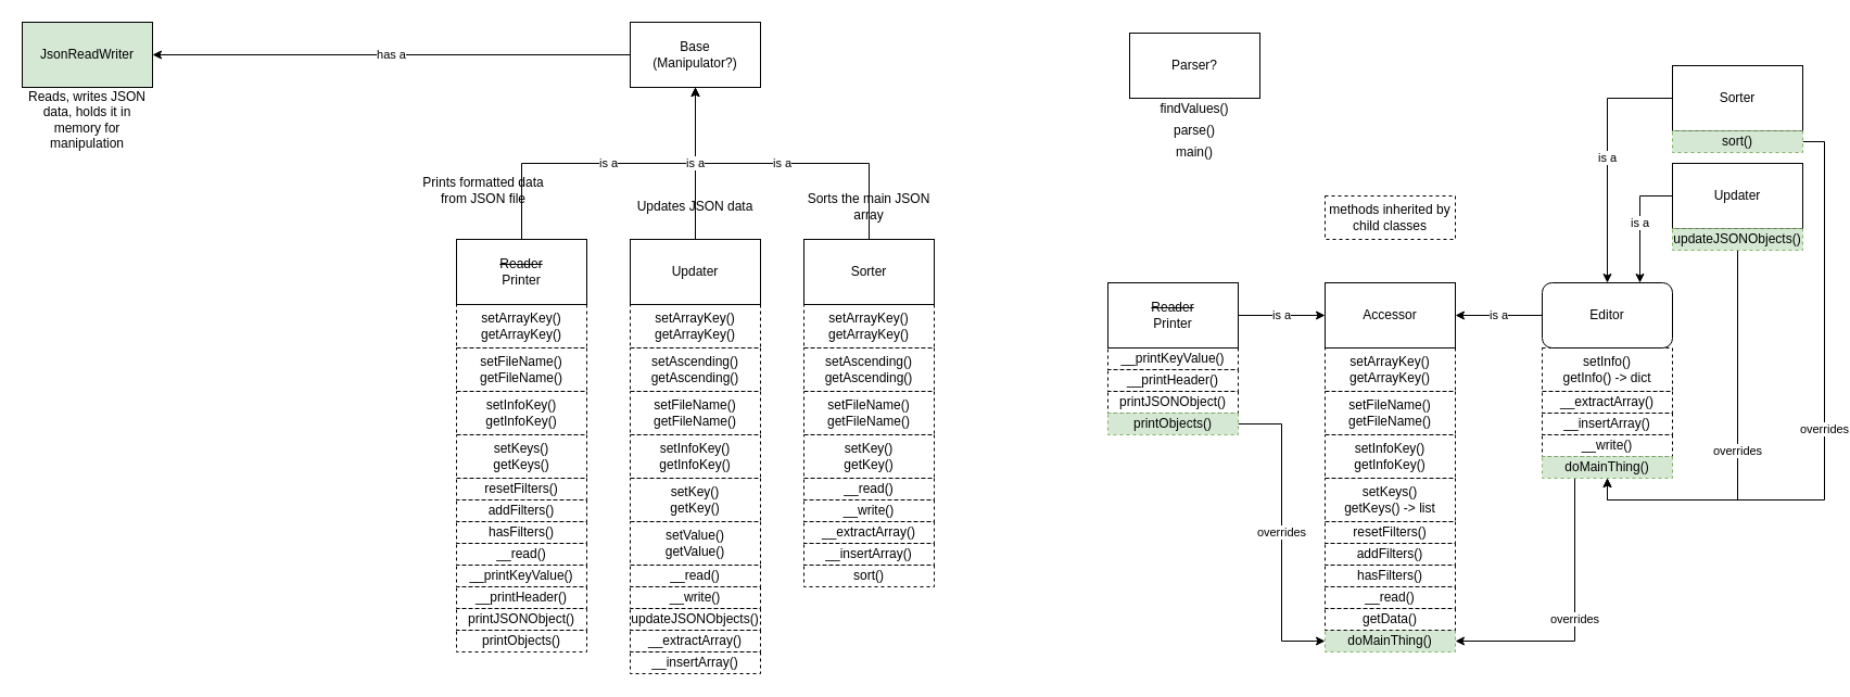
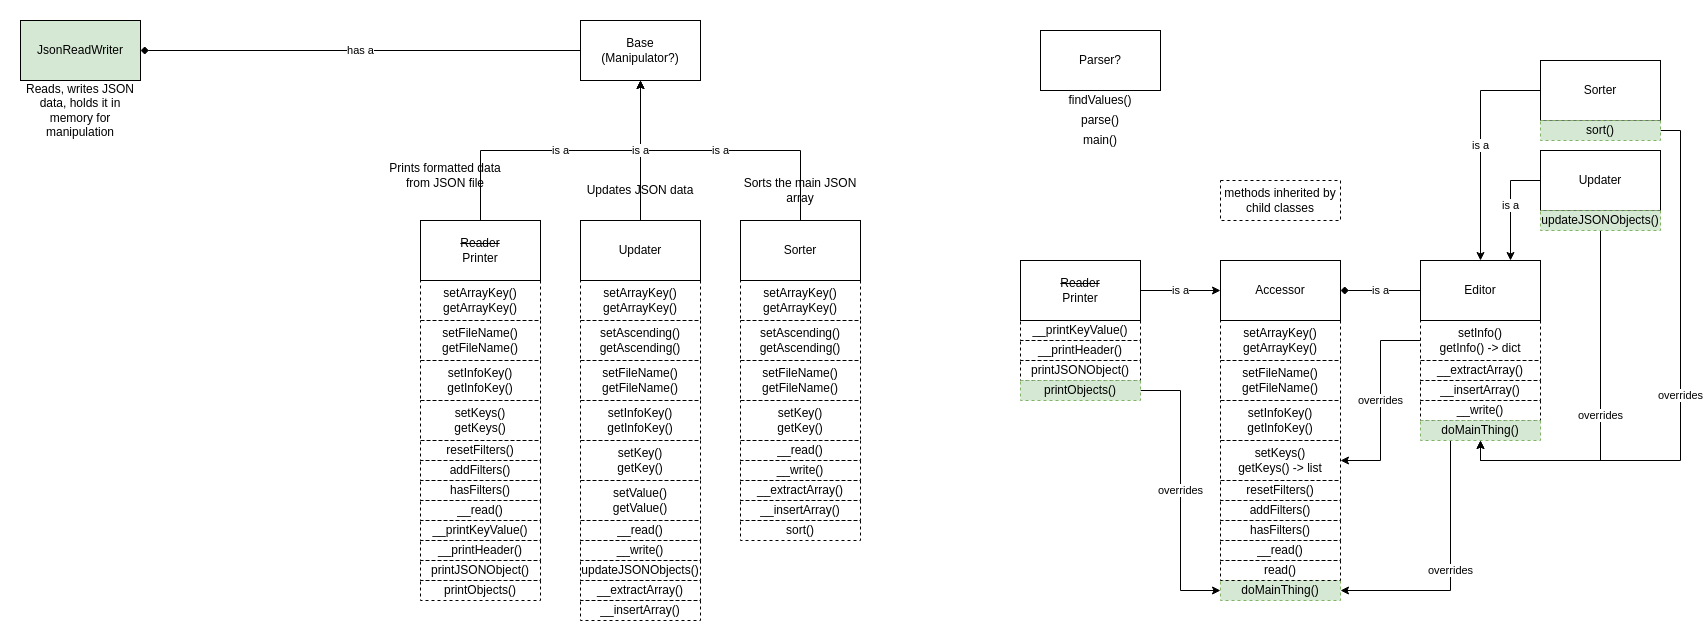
  <mxCell id="0" />
  <mxCell id="1" parent="0" />
  <mxCell id="2" value="JsonReadWriter" style="rounded=0;whiteSpace=wrap;html=1;fillColor=#d5e8d4;" vertex="1" parent="1"><mxGeometry x="20" y="20" width="120" height="60" as="geometry" /></mxCell>
  <mxCell id="3" value="Reads, writes JSON data, holds it in memory for manipulation" style="text;html=1;align=center;verticalAlign=middle;whiteSpace=wrap;rounded=0;" vertex="1" parent="1"><mxGeometry x="20" y="80" width="120" height="60" as="geometry" /></mxCell>
  <mxCell id="4" value="is a" style="edgeStyle=orthogonalEdgeStyle;rounded=0;orthogonalLoop=1;jettySize=auto;html=1;entryX=0.5;entryY=1;entryDx=0;entryDy=0;exitX=0.5;exitY=0;exitDx=0;exitDy=0;" edge="1" parent="1" source="8" target="7"><mxGeometry relative="1" as="geometry" /></mxCell>
  <mxCell id="5" value="is a" style="edgeStyle=orthogonalEdgeStyle;rounded=0;orthogonalLoop=1;jettySize=auto;html=1;exitX=0.5;exitY=0;exitDx=0;exitDy=0;entryX=0.5;entryY=1;entryDx=0;entryDy=0;" edge="1" parent="1" source="12" target="7"><mxGeometry relative="1" as="geometry" /></mxCell>
- <mxCell id="6" value="has a" style="edgeStyle=orthogonalEdgeStyle;rounded=0;orthogonalLoop=1;jettySize=auto;html=1;exitX=0;exitY=0.5;exitDx=0;exitDy=0;entryX=1;entryY=0.5;entryDx=0;entryDy=0;" edge="1" parent="1" source="7" target="2"><mxGeometry relative="1" as="geometry" /></mxCell>
+ <mxCell id="6" value="has a" style="edgeStyle=orthogonalEdgeStyle;rounded=0;orthogonalLoop=1;jettySize=auto;html=1;exitX=0;exitY=0.5;exitDx=0;exitDy=0;entryX=1;entryY=0.5;entryDx=0;entryDy=0;endArrow=diamond;" edge="1" parent="1" source="7" target="2"><mxGeometry relative="1" as="geometry" /></mxCell>
  <mxCell id="7" value="Base&lt;div&gt;(Manipulator?)&lt;/div&gt;" style="rounded=0;whiteSpace=wrap;html=1;" vertex="1" parent="1"><mxGeometry x="580" y="20" width="120" height="60" as="geometry" /></mxCell>
  <mxCell id="8" value="&lt;strike&gt;Reader&lt;/strike&gt;&lt;div&gt;Printer&lt;/div&gt;" style="rounded=0;whiteSpace=wrap;html=1;" vertex="1" parent="1"><mxGeometry x="420" y="220" width="120" height="60" as="geometry" /></mxCell>
  <mxCell id="9" value="Prints formatted data from JSON file" style="text;html=1;align=center;verticalAlign=middle;whiteSpace=wrap;rounded=0;" vertex="1" parent="1"><mxGeometry x="385" y="145" width="120" height="60" as="geometry" /></mxCell>
  <mxCell id="10" value="Updates JSON data" style="text;html=1;align=center;verticalAlign=middle;whiteSpace=wrap;rounded=0;" vertex="1" parent="1"><mxGeometry x="580" y="160" width="120" height="60" as="geometry" /></mxCell>
  <mxCell id="11" value="Updater" style="rounded=0;whiteSpace=wrap;html=1;" vertex="1" parent="1"><mxGeometry x="580" y="220" width="120" height="60" as="geometry" /></mxCell>
  <mxCell id="12" value="Sorter" style="rounded=0;whiteSpace=wrap;html=1;" vertex="1" parent="1"><mxGeometry x="740" y="220" width="120" height="60" as="geometry" /></mxCell>
  <mxCell id="13" value="Sorts the main JSON array" style="text;html=1;align=center;verticalAlign=middle;whiteSpace=wrap;rounded=0;" vertex="1" parent="1"><mxGeometry x="740" y="160" width="120" height="60" as="geometry" /></mxCell>
  <mxCell id="14" value="is a" style="edgeStyle=orthogonalEdgeStyle;rounded=0;orthogonalLoop=1;jettySize=auto;html=1;exitX=0.5;exitY=0;exitDx=0;exitDy=0;entryX=0.5;entryY=1;entryDx=0;entryDy=0;" edge="1" parent="1" source="11" target="7"><mxGeometry relative="1" as="geometry" /></mxCell>
  <mxCell id="15" value="Parser?" style="rounded=0;whiteSpace=wrap;html=1;" vertex="1" parent="1"><mxGeometry x="1040" y="30" width="120" height="60" as="geometry" /></mxCell>
  <mxCell id="16" value="setFileName()&lt;div&gt;getFileName()&lt;/div&gt;" style="text;html=1;align=center;verticalAlign=middle;whiteSpace=wrap;rounded=0;strokeColor=default;dashed=1;" vertex="1" parent="1"><mxGeometry x="420" y="320" width="120" height="40" as="geometry" /></mxCell>
  <mxCell id="17" value="setArrayKey()&lt;div&gt;getArrayKey()&lt;/div&gt;" style="text;html=1;align=center;verticalAlign=middle;whiteSpace=wrap;rounded=0;strokeColor=default;dashed=1;" vertex="1" parent="1"><mxGeometry x="420" y="280" width="120" height="40" as="geometry" /></mxCell>
  <mxCell id="18" value="setKeys()&lt;div&gt;getKeys()&lt;/div&gt;" style="text;html=1;align=center;verticalAlign=middle;whiteSpace=wrap;rounded=0;strokeColor=default;dashed=1;" vertex="1" parent="1"><mxGeometry x="420" y="400" width="120" height="40" as="geometry" /></mxCell>
  <mxCell id="19" value="setInfoKey()&lt;div&gt;getInfoKey()&lt;/div&gt;" style="text;html=1;align=center;verticalAlign=middle;whiteSpace=wrap;rounded=0;strokeColor=default;dashed=1;" vertex="1" parent="1"><mxGeometry x="420" y="360" width="120" height="40" as="geometry" /></mxCell>
  <mxCell id="20" value="resetFilters()" style="text;html=1;align=center;verticalAlign=middle;whiteSpace=wrap;rounded=0;strokeColor=default;dashed=1;" vertex="1" parent="1"><mxGeometry x="420" y="440" width="120" height="20" as="geometry" /></mxCell>
  <mxCell id="21" value="addFilters()" style="text;html=1;align=center;verticalAlign=middle;whiteSpace=wrap;rounded=0;strokeColor=default;dashed=1;" vertex="1" parent="1"><mxGeometry x="420" y="460" width="120" height="20" as="geometry" /></mxCell>
  <mxCell id="22" value="hasFilters()" style="text;html=1;align=center;verticalAlign=middle;whiteSpace=wrap;rounded=0;strokeColor=default;dashed=1;" vertex="1" parent="1"><mxGeometry x="420" y="480" width="120" height="20" as="geometry" /></mxCell>
  <mxCell id="23" value="__read()" style="text;html=1;align=center;verticalAlign=middle;whiteSpace=wrap;rounded=0;strokeColor=default;dashed=1;" vertex="1" parent="1"><mxGeometry x="420" y="500" width="120" height="20" as="geometry" /></mxCell>
  <mxCell id="24" value="__printKeyValue()" style="text;html=1;align=center;verticalAlign=middle;whiteSpace=wrap;rounded=0;strokeColor=default;dashed=1;" vertex="1" parent="1"><mxGeometry x="420" y="520" width="120" height="20" as="geometry" /></mxCell>
  <mxCell id="25" value="__printHeader()" style="text;html=1;align=center;verticalAlign=middle;whiteSpace=wrap;rounded=0;strokeColor=default;dashed=1;" vertex="1" parent="1"><mxGeometry x="420" y="540" width="120" height="20" as="geometry" /></mxCell>
  <mxCell id="26" value="printJSONObject()" style="text;html=1;align=center;verticalAlign=middle;whiteSpace=wrap;rounded=0;strokeColor=default;dashed=1;" vertex="1" parent="1"><mxGeometry x="420" y="560" width="120" height="20" as="geometry" /></mxCell>
  <mxCell id="27" value="printObjects()" style="text;html=1;align=center;verticalAlign=middle;whiteSpace=wrap;rounded=0;strokeColor=default;dashed=1;" vertex="1" parent="1"><mxGeometry x="420" y="580" width="120" height="20" as="geometry" /></mxCell>
  <mxCell id="28" value="findValues()" style="text;html=1;align=center;verticalAlign=middle;whiteSpace=wrap;rounded=0;" vertex="1" parent="1"><mxGeometry x="1040" y="90" width="120" height="20" as="geometry" /></mxCell>
  <mxCell id="29" value="parse()" style="text;html=1;align=center;verticalAlign=middle;whiteSpace=wrap;rounded=0;" vertex="1" parent="1"><mxGeometry x="1040" y="110" width="120" height="20" as="geometry" /></mxCell>
  <mxCell id="30" value="main()" style="text;html=1;align=center;verticalAlign=middle;whiteSpace=wrap;rounded=0;" vertex="1" parent="1"><mxGeometry x="1040" y="130" width="120" height="20" as="geometry" /></mxCell>
  <mxCell id="31" value="setFileName()&lt;div&gt;getFileName()&lt;/div&gt;" style="text;html=1;align=center;verticalAlign=middle;whiteSpace=wrap;rounded=0;strokeColor=default;dashed=1;" vertex="1" parent="1"><mxGeometry x="580" y="360" width="120" height="40" as="geometry" /></mxCell>
  <mxCell id="32" value="setKey()&lt;div&gt;getKey()&lt;/div&gt;" style="text;html=1;align=center;verticalAlign=middle;whiteSpace=wrap;rounded=0;strokeColor=default;dashed=1;" vertex="1" parent="1"><mxGeometry x="580" y="440" width="120" height="40" as="geometry" /></mxCell>
  <mxCell id="33" value="setValue()&lt;div&gt;getValue()&lt;/div&gt;" style="text;html=1;align=center;verticalAlign=middle;whiteSpace=wrap;rounded=0;strokeColor=default;dashed=1;" vertex="1" parent="1"><mxGeometry x="580" y="480" width="120" height="40" as="geometry" /></mxCell>
  <mxCell id="34" value="setInfoKey()&lt;div&gt;getInfoKey()&lt;/div&gt;" style="text;html=1;align=center;verticalAlign=middle;whiteSpace=wrap;rounded=0;strokeColor=default;dashed=1;" vertex="1" parent="1"><mxGeometry x="580" y="400" width="120" height="40" as="geometry" /></mxCell>
  <mxCell id="35" value="setArrayKey()&lt;div&gt;getArrayKey()&lt;/div&gt;" style="text;html=1;align=center;verticalAlign=middle;whiteSpace=wrap;rounded=0;strokeColor=default;dashed=1;" vertex="1" parent="1"><mxGeometry x="580" y="280" width="120" height="40" as="geometry" /></mxCell>
  <mxCell id="36" value="setAscending()&lt;br&gt;&lt;div&gt;&lt;span style=&quot;background-color: initial;&quot;&gt;getAscending&lt;/span&gt;()&lt;/div&gt;" style="text;html=1;align=center;verticalAlign=middle;whiteSpace=wrap;rounded=0;strokeColor=default;dashed=1;" vertex="1" parent="1"><mxGeometry x="580" y="320" width="120" height="40" as="geometry" /></mxCell>
  <mxCell id="37" value="__extractArray()" style="text;html=1;align=center;verticalAlign=middle;whiteSpace=wrap;rounded=0;strokeColor=default;dashed=1;" vertex="1" parent="1"><mxGeometry x="580" y="580" width="120" height="20" as="geometry" /></mxCell>
  <mxCell id="38" value="__insertArray()" style="text;html=1;align=center;verticalAlign=middle;whiteSpace=wrap;rounded=0;strokeColor=default;dashed=1;" vertex="1" parent="1"><mxGeometry x="580" y="600" width="120" height="20" as="geometry" /></mxCell>
  <mxCell id="39" value="__read()" style="text;html=1;align=center;verticalAlign=middle;whiteSpace=wrap;rounded=0;strokeColor=default;dashed=1;" vertex="1" parent="1"><mxGeometry x="580" y="520" width="120" height="20" as="geometry" /></mxCell>
  <mxCell id="40" value="updateJSONObjects()" style="text;html=1;align=center;verticalAlign=middle;whiteSpace=wrap;rounded=0;strokeColor=default;dashed=1;" vertex="1" parent="1"><mxGeometry x="580" y="560" width="120" height="20" as="geometry" /></mxCell>
  <mxCell id="41" value="__write()" style="text;html=1;align=center;verticalAlign=middle;whiteSpace=wrap;rounded=0;strokeColor=default;dashed=1;" vertex="1" parent="1"><mxGeometry x="580" y="540" width="120" height="20" as="geometry" /></mxCell>
  <mxCell id="42" value="setFileName()&lt;div&gt;getFileName()&lt;/div&gt;" style="text;html=1;align=center;verticalAlign=middle;whiteSpace=wrap;rounded=0;strokeColor=default;dashed=1;" vertex="1" parent="1"><mxGeometry x="740" y="360" width="120" height="40" as="geometry" /></mxCell>
  <mxCell id="43" value="setArrayKey()&lt;div&gt;getArrayKey()&lt;/div&gt;" style="text;html=1;align=center;verticalAlign=middle;whiteSpace=wrap;rounded=0;strokeColor=default;dashed=1;" vertex="1" parent="1"><mxGeometry x="740" y="280" width="120" height="40" as="geometry" /></mxCell>
  <mxCell id="44" value="setAscending()&lt;br&gt;&lt;div&gt;&lt;span style=&quot;background-color: initial;&quot;&gt;getAscending&lt;/span&gt;()&lt;/div&gt;" style="text;html=1;align=center;verticalAlign=middle;whiteSpace=wrap;rounded=0;strokeColor=default;dashed=1;" vertex="1" parent="1"><mxGeometry x="740" y="320" width="120" height="40" as="geometry" /></mxCell>
  <mxCell id="45" value="setKey()&lt;div&gt;getKey()&lt;/div&gt;" style="text;html=1;align=center;verticalAlign=middle;whiteSpace=wrap;rounded=0;strokeColor=default;dashed=1;" vertex="1" parent="1"><mxGeometry x="740" y="400" width="120" height="40" as="geometry" /></mxCell>
  <mxCell id="46" value="__extractArray()" style="text;html=1;align=center;verticalAlign=middle;whiteSpace=wrap;rounded=0;strokeColor=default;dashed=1;" vertex="1" parent="1"><mxGeometry x="740" y="480" width="120" height="20" as="geometry" /></mxCell>
  <mxCell id="47" value="__insertArray()" style="text;html=1;align=center;verticalAlign=middle;whiteSpace=wrap;rounded=0;strokeColor=default;dashed=1;" vertex="1" parent="1"><mxGeometry x="740" y="500" width="120" height="20" as="geometry" /></mxCell>
  <mxCell id="48" value="__read()" style="text;html=1;align=center;verticalAlign=middle;whiteSpace=wrap;rounded=0;strokeColor=default;dashed=1;" vertex="1" parent="1"><mxGeometry x="740" y="440" width="120" height="20" as="geometry" /></mxCell>
  <mxCell id="49" value="__write()" style="text;html=1;align=center;verticalAlign=middle;whiteSpace=wrap;rounded=0;strokeColor=default;dashed=1;" vertex="1" parent="1"><mxGeometry x="740" y="460" width="120" height="20" as="geometry" /></mxCell>
  <mxCell id="50" value="sort()" style="text;html=1;align=center;verticalAlign=middle;whiteSpace=wrap;rounded=0;strokeColor=default;dashed=1;" vertex="1" parent="1"><mxGeometry x="740" y="520" width="120" height="20" as="geometry" /></mxCell>
  <mxCell id="51" value="setArrayKey()&lt;div&gt;getArrayKey()&lt;/div&gt;" style="text;html=1;align=center;verticalAlign=middle;whiteSpace=wrap;rounded=0;strokeColor=default;dashed=1;" vertex="1" parent="1"><mxGeometry x="1220" y="320" width="120" height="40" as="geometry" /></mxCell>
  <mxCell id="52" value="setFileName()&lt;div&gt;getFileName()&lt;/div&gt;" style="text;html=1;align=center;verticalAlign=middle;whiteSpace=wrap;rounded=0;strokeColor=default;dashed=1;" vertex="1" parent="1"><mxGeometry x="1220" y="360" width="120" height="40" as="geometry" /></mxCell>
  <mxCell id="53" value="setKeys()&lt;div&gt;getKeys() -&amp;gt; list&lt;/div&gt;" style="text;html=1;align=center;verticalAlign=middle;whiteSpace=wrap;rounded=0;dashed=1;strokeColor=default;" vertex="1" parent="1"><mxGeometry x="1220" y="440" width="120" height="40" as="geometry" /></mxCell>
  <mxCell id="54" value="setInfoKey()&lt;div&gt;getInfoKey()&lt;/div&gt;" style="text;html=1;align=center;verticalAlign=middle;whiteSpace=wrap;rounded=0;strokeColor=default;dashed=1;" vertex="1" parent="1"><mxGeometry x="1220" y="400" width="120" height="40" as="geometry" /></mxCell>
  <mxCell id="55" value="Accessor" style="rounded=0;whiteSpace=wrap;html=1;" vertex="1" parent="1"><mxGeometry x="1220" y="260" width="120" height="60" as="geometry" /></mxCell>
  <mxCell id="56" value="resetFilters()" style="text;html=1;align=center;verticalAlign=middle;whiteSpace=wrap;rounded=0;strokeColor=default;dashed=1;" vertex="1" parent="1"><mxGeometry x="1220" y="480" width="120" height="20" as="geometry" /></mxCell>
  <mxCell id="57" value="addFilters()" style="text;html=1;align=center;verticalAlign=middle;whiteSpace=wrap;rounded=0;strokeColor=default;dashed=1;" vertex="1" parent="1"><mxGeometry x="1220" y="500" width="120" height="20" as="geometry" /></mxCell>
  <mxCell id="58" value="hasFilters()" style="text;html=1;align=center;verticalAlign=middle;whiteSpace=wrap;rounded=0;strokeColor=default;dashed=1;" vertex="1" parent="1"><mxGeometry x="1220" y="520" width="120" height="20" as="geometry" /></mxCell>
  <mxCell id="59" value="__read()" style="text;html=1;align=center;verticalAlign=middle;whiteSpace=wrap;rounded=0;strokeColor=default;dashed=1;" vertex="1" parent="1"><mxGeometry x="1220" y="540" width="120" height="20" as="geometry" /></mxCell>
- <mxCell id="60" value="is a" style="edgeStyle=orthogonalEdgeStyle;rounded=0;orthogonalLoop=1;jettySize=auto;html=1;entryX=1;entryY=0.5;entryDx=0;entryDy=0;exitX=0;exitY=0.5;exitDx=0;exitDy=0;" edge="1" parent="1" source="61" target="55"><mxGeometry relative="1" as="geometry"><mxPoint x="1380" y="330" as="sourcePoint" /><mxPoint x="1370" y="340" as="targetPoint" /></mxGeometry></mxCell>
- <mxCell id="61" value="Editor" style="whiteSpace=wrap;html=1;rounded=1;" vertex="1" parent="1"><mxGeometry x="1420" y="260" width="120" height="60" as="geometry" /></mxCell>
+ <mxCell id="60" value="is a" style="edgeStyle=orthogonalEdgeStyle;rounded=0;orthogonalLoop=1;jettySize=auto;html=1;entryX=1;entryY=0.5;entryDx=0;entryDy=0;exitX=0;exitY=0.5;exitDx=0;exitDy=0;endArrow=diamond;" edge="1" parent="1" source="61" target="55"><mxGeometry relative="1" as="geometry"><mxPoint x="1380" y="330" as="sourcePoint" /><mxPoint x="1370" y="340" as="targetPoint" /></mxGeometry></mxCell>
+ <mxCell id="61" value="Editor" style="rounded=0;whiteSpace=wrap;html=1;" vertex="1" parent="1"><mxGeometry x="1420" y="260" width="120" height="60" as="geometry" /></mxCell>
+ <mxCell id="62" value="overrides" style="edgeStyle=orthogonalEdgeStyle;rounded=0;orthogonalLoop=1;jettySize=auto;html=1;exitX=0;exitY=0.5;exitDx=0;exitDy=0;entryX=1;entryY=0.5;entryDx=0;entryDy=0;" edge="1" parent="1" source="63" target="53"><mxGeometry relative="1" as="geometry" /></mxCell>
  <mxCell id="63" value="setInfo()&lt;div&gt;getInfo() -&amp;gt; dict&lt;/div&gt;" style="text;html=1;align=center;verticalAlign=middle;whiteSpace=wrap;rounded=0;dashed=1;strokeColor=default;" vertex="1" parent="1"><mxGeometry x="1420" y="320" width="120" height="40" as="geometry" /></mxCell>
  <mxCell id="64" value="__extractArray()" style="text;html=1;align=center;verticalAlign=middle;whiteSpace=wrap;rounded=0;strokeColor=default;dashed=1;" vertex="1" parent="1"><mxGeometry x="1420" y="360" width="120" height="20" as="geometry" /></mxCell>
  <mxCell id="65" value="__insertArray()" style="text;html=1;align=center;verticalAlign=middle;whiteSpace=wrap;rounded=0;strokeColor=default;dashed=1;" vertex="1" parent="1"><mxGeometry x="1420" y="380" width="120" height="20" as="geometry" /></mxCell>
  <mxCell id="66" value="__write()" style="text;html=1;align=center;verticalAlign=middle;whiteSpace=wrap;rounded=0;strokeColor=default;dashed=1;" vertex="1" parent="1"><mxGeometry x="1420" y="400" width="120" height="20" as="geometry" /></mxCell>
  <mxCell id="67" value="doMainThing()" style="text;html=1;align=center;verticalAlign=middle;whiteSpace=wrap;rounded=0;strokeColor=#82b366;dashed=1;fillColor=#d5e8d4;" vertex="1" parent="1"><mxGeometry x="1220" y="580" width="120" height="20" as="geometry" /></mxCell>
  <mxCell id="68" value="overrides" style="edgeStyle=orthogonalEdgeStyle;rounded=0;orthogonalLoop=1;jettySize=auto;html=1;exitX=0.25;exitY=1;exitDx=0;exitDy=0;entryX=1;entryY=0.5;entryDx=0;entryDy=0;" edge="1" parent="1" source="69" target="67"><mxGeometry relative="1" as="geometry" /></mxCell>
  <mxCell id="69" value="doMainThing()" style="text;html=1;align=center;verticalAlign=middle;whiteSpace=wrap;rounded=0;strokeColor=#82b366;dashed=1;fillColor=#d5e8d4;" vertex="1" parent="1"><mxGeometry x="1420" y="420" width="120" height="20" as="geometry" /></mxCell>
  <mxCell id="70" value="is a" style="edgeStyle=orthogonalEdgeStyle;rounded=0;orthogonalLoop=1;jettySize=auto;html=1;exitX=1;exitY=0.5;exitDx=0;exitDy=0;entryX=0;entryY=0.5;entryDx=0;entryDy=0;" edge="1" parent="1" source="71" target="55"><mxGeometry relative="1" as="geometry" /></mxCell>
  <mxCell id="71" value="&lt;strike&gt;Reader&lt;/strike&gt;&lt;div&gt;Printer&lt;/div&gt;" style="rounded=0;whiteSpace=wrap;html=1;" vertex="1" parent="1"><mxGeometry x="1020" y="260" width="120" height="60" as="geometry" /></mxCell>
  <mxCell id="72" value="is a" style="edgeStyle=orthogonalEdgeStyle;rounded=0;orthogonalLoop=1;jettySize=auto;html=1;exitX=0;exitY=0.5;exitDx=0;exitDy=0;entryX=0.75;entryY=0;entryDx=0;entryDy=0;" edge="1" parent="1" source="73" target="61"><mxGeometry relative="1" as="geometry" /></mxCell>
  <mxCell id="73" value="Updater" style="rounded=0;whiteSpace=wrap;html=1;" vertex="1" parent="1"><mxGeometry x="1540" y="150" width="120" height="60" as="geometry" /></mxCell>
  <mxCell id="74" value="is a" style="edgeStyle=orthogonalEdgeStyle;rounded=0;orthogonalLoop=1;jettySize=auto;html=1;exitX=0;exitY=0.5;exitDx=0;exitDy=0;entryX=0.5;entryY=0;entryDx=0;entryDy=0;" edge="1" parent="1" source="75" target="61"><mxGeometry relative="1" as="geometry" /></mxCell>
  <mxCell id="75" value="Sorter" style="rounded=0;whiteSpace=wrap;html=1;" vertex="1" parent="1"><mxGeometry x="1540" y="60" width="120" height="60" as="geometry" /></mxCell>
  <mxCell id="76" value="overrides" style="edgeStyle=orthogonalEdgeStyle;rounded=0;orthogonalLoop=1;jettySize=auto;html=1;exitX=1;exitY=0.5;exitDx=0;exitDy=0;entryX=0.5;entryY=1;entryDx=0;entryDy=0;" edge="1" parent="1" source="77" target="69"><mxGeometry relative="1" as="geometry" /></mxCell>
  <mxCell id="77" value="sort()" style="text;html=1;align=center;verticalAlign=middle;whiteSpace=wrap;rounded=0;strokeColor=#82b366;dashed=1;fillColor=#d5e8d4;" vertex="1" parent="1"><mxGeometry x="1540" y="120" width="120" height="20" as="geometry" /></mxCell>
  <mxCell id="78" value="overrides" style="edgeStyle=orthogonalEdgeStyle;rounded=0;orthogonalLoop=1;jettySize=auto;html=1;exitX=0.5;exitY=1;exitDx=0;exitDy=0;entryX=0.5;entryY=1;entryDx=0;entryDy=0;" edge="1" parent="1" source="79" target="69"><mxGeometry relative="1" as="geometry" /></mxCell>
  <mxCell id="79" value="updateJSONObjects()" style="text;html=1;align=center;verticalAlign=middle;whiteSpace=wrap;rounded=0;strokeColor=#82b366;dashed=1;fillColor=#d5e8d4;" vertex="1" parent="1"><mxGeometry x="1540" y="210" width="120" height="20" as="geometry" /></mxCell>
  <mxCell id="80" value="printJSONObject()" style="text;html=1;align=center;verticalAlign=middle;whiteSpace=wrap;rounded=0;strokeColor=default;dashed=1;" vertex="1" parent="1"><mxGeometry x="1020" y="360" width="120" height="20" as="geometry" /></mxCell>
  <mxCell id="81" value="__printHeader()" style="text;html=1;align=center;verticalAlign=middle;whiteSpace=wrap;rounded=0;strokeColor=default;dashed=1;" vertex="1" parent="1"><mxGeometry x="1020" y="340" width="120" height="20" as="geometry" /></mxCell>
  <mxCell id="82" value="__printKeyValue()" style="text;html=1;align=center;verticalAlign=middle;whiteSpace=wrap;rounded=0;strokeColor=default;dashed=1;" vertex="1" parent="1"><mxGeometry x="1020" y="320" width="120" height="20" as="geometry" /></mxCell>
  <mxCell id="83" value="overrides" style="edgeStyle=orthogonalEdgeStyle;rounded=0;orthogonalLoop=1;jettySize=auto;html=1;exitX=1;exitY=0.5;exitDx=0;exitDy=0;entryX=0;entryY=0.5;entryDx=0;entryDy=0;" edge="1" parent="1" source="84" target="67"><mxGeometry relative="1" as="geometry" /></mxCell>
  <mxCell id="84" value="printObjects()" style="text;html=1;align=center;verticalAlign=middle;whiteSpace=wrap;rounded=0;strokeColor=#82b366;dashed=1;fillColor=#d5e8d4;" vertex="1" parent="1"><mxGeometry x="1020" y="380" width="120" height="20" as="geometry" /></mxCell>
  <mxCell id="85" value="methods inherited by child classes" style="text;html=1;align=center;verticalAlign=middle;whiteSpace=wrap;rounded=0;dashed=1;strokeColor=default;" vertex="1" parent="1"><mxGeometry x="1220" y="180" width="120" height="40" as="geometry" /></mxCell>
- <mxCell id="86" value="getData()" style="text;html=1;align=center;verticalAlign=middle;whiteSpace=wrap;rounded=0;strokeColor=default;dashed=1;" vertex="1" parent="1"><mxGeometry x="1220" y="560" width="120" height="20" as="geometry" /></mxCell>
+ <mxCell id="86" value="read()" style="text;html=1;align=center;verticalAlign=middle;whiteSpace=wrap;rounded=0;strokeColor=default;dashed=1;" vertex="1" parent="1"><mxGeometry x="1220" y="560" width="120" height="20" as="geometry" /></mxCell>
